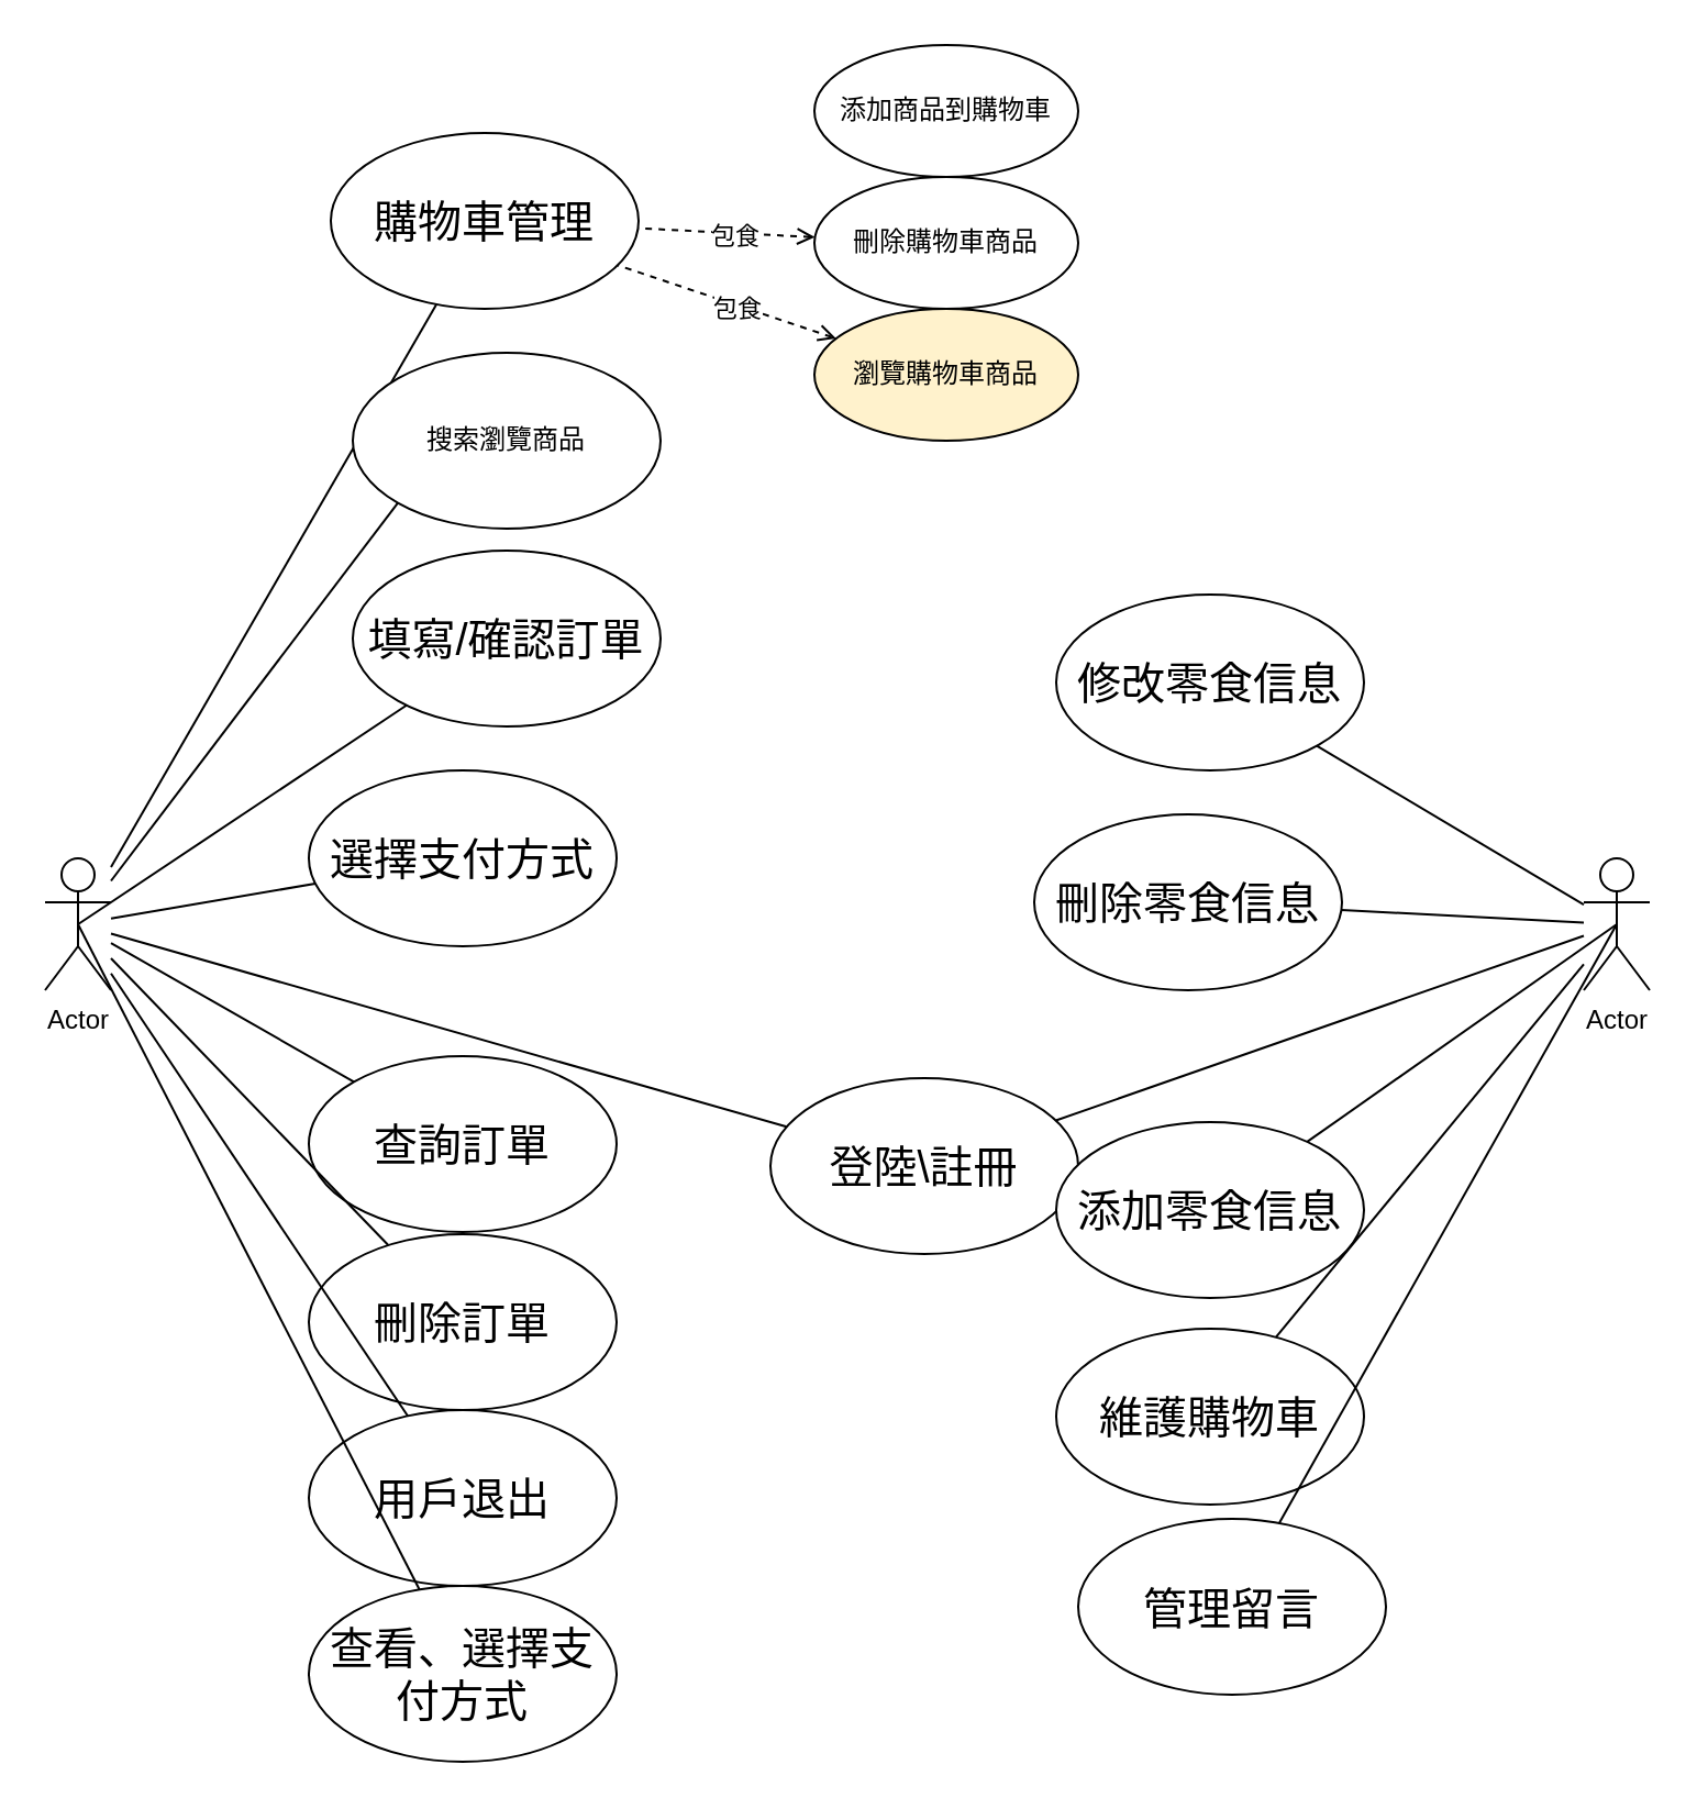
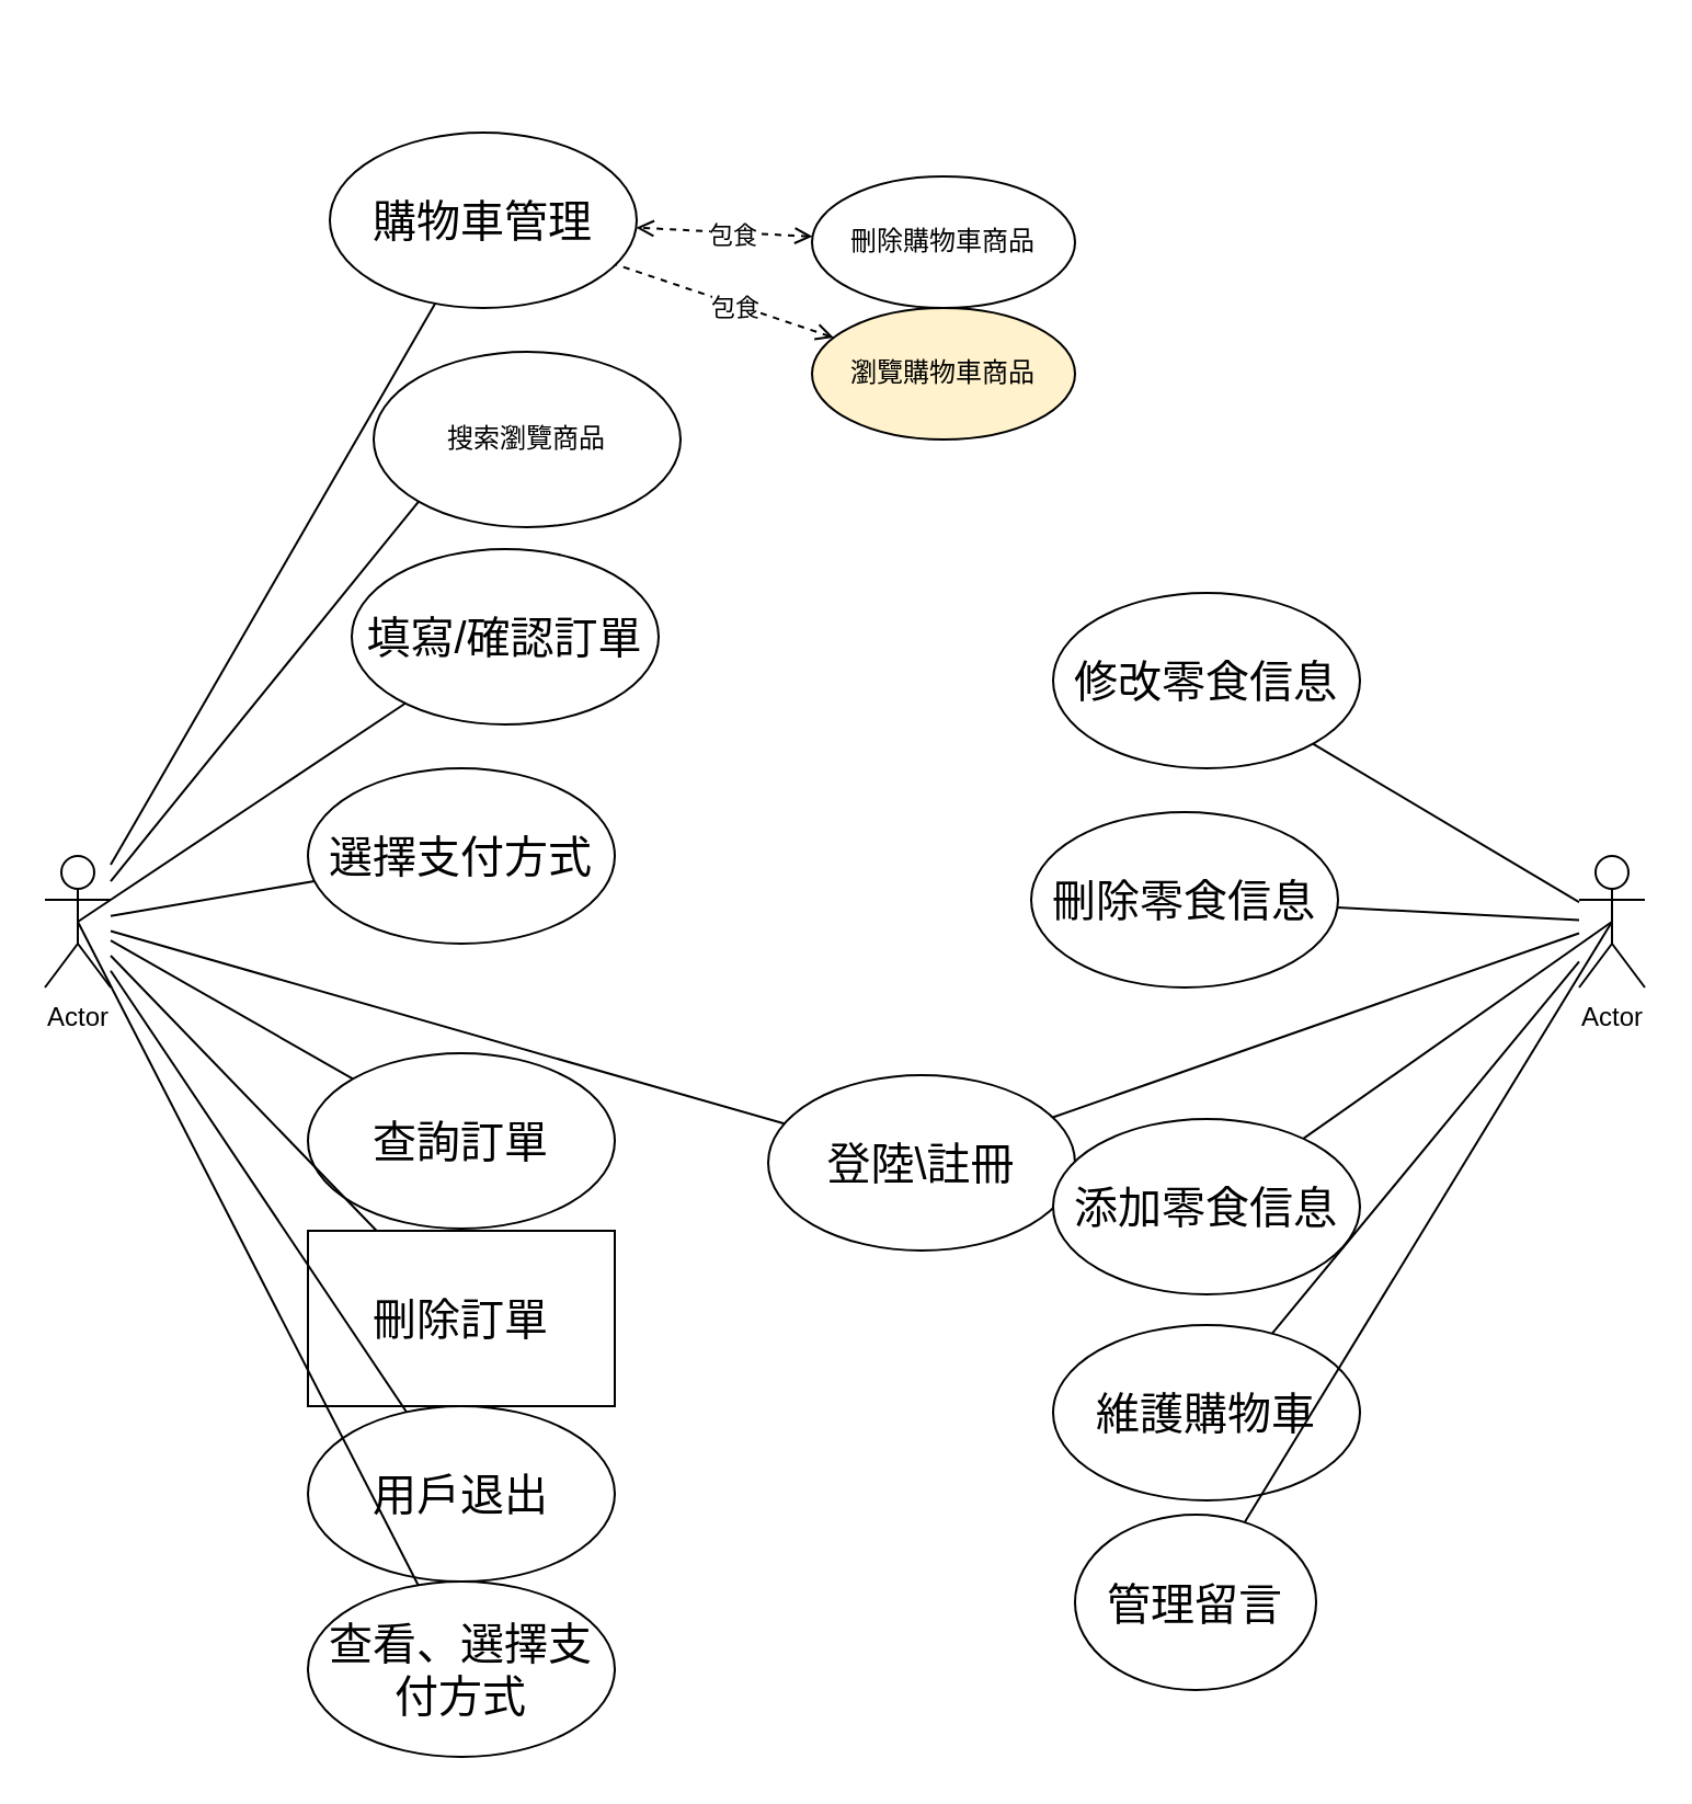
  <mxCell id="0" />
  <mxCell id="1" parent="0" />
  <mxCell id="2" value="Actor" style="shape=umlActor;verticalLabelPosition=bottom;verticalAlign=top;html=1;outlineConnect=0;" vertex="1" parent="1"><mxGeometry x="20" y="390" width="30" height="60" as="geometry" /></mxCell>
  <mxCell id="3" value="Actor" style="shape=umlActor;verticalLabelPosition=bottom;verticalAlign=top;html=1;outlineConnect=0;" vertex="1" parent="1"><mxGeometry x="720" y="390" width="30" height="60" as="geometry" /></mxCell>
  <mxCell id="4" value="" style="endArrow=none;html=1;rounded=0;" edge="1" parent="1" source="2" target="5"><mxGeometry width="50" height="50" relative="1" as="geometry"><mxPoint x="50" y="420" as="sourcePoint" /><mxPoint x="220" y="260" as="targetPoint" /><Array as="points" /></mxGeometry></mxCell>
  <mxCell id="5" value="&lt;font style=&quot;font-size: 20px;&quot;&gt;購物車管理&lt;/font&gt;" style="ellipse;whiteSpace=wrap;html=1;" vertex="1" parent="1"><mxGeometry x="150" y="60" width="140" height="80" as="geometry" /></mxCell>
  <mxCell id="6" value="" style="endArrow=none;html=1;rounded=0;entryX=0;entryY=1;entryDx=0;entryDy=0;" edge="1" parent="1" source="2" target="7"><mxGeometry width="50" height="50" relative="1" as="geometry"><mxPoint x="100" y="470" as="sourcePoint" /><mxPoint x="260" y="420" as="targetPoint" /><Array as="points" /></mxGeometry></mxCell>
- <mxCell id="7" value="搜索瀏覽商品" style="ellipse;whiteSpace=wrap;html=1;" vertex="1" parent="1"><mxGeometry x="160" width="140" height="80" as="geometry" y="160" /></mxCell>
+ <mxCell id="7" value="搜索瀏覽商品" style="ellipse;whiteSpace=wrap;html=1;" vertex="1" parent="1"><mxGeometry x="170" y="160" width="140" height="80" as="geometry" /></mxCell>
  <mxCell id="8" value="" style="endArrow=none;html=1;rounded=0;" edge="1" parent="1" source="2" target="11"><mxGeometry width="50" height="50" relative="1" as="geometry"><mxPoint x="110" y="570" as="sourcePoint" /><mxPoint x="250" y="440" as="targetPoint" /><Array as="points" /></mxGeometry></mxCell>
  <mxCell id="9" value="填寫/確認訂單" style="ellipse;whiteSpace=wrap;html=1;fontSize=20;" vertex="1" parent="1"><mxGeometry x="160" y="250" width="140" height="80" as="geometry" /></mxCell>
  <mxCell id="10" value="" style="endArrow=none;html=1;rounded=0;exitX=0.5;exitY=0.5;exitDx=0;exitDy=0;exitPerimeter=0;" edge="1" parent="1" source="2" target="9"><mxGeometry width="50" height="50" relative="1" as="geometry"><mxPoint x="80" y="670" as="sourcePoint" /><mxPoint x="220" y="540" as="targetPoint" /><Array as="points" /></mxGeometry></mxCell>
  <mxCell id="11" value="&lt;font style=&quot;font-size: 20px;&quot;&gt;登陸\註冊&lt;/font&gt;" style="ellipse;whiteSpace=wrap;html=1;" vertex="1" parent="1"><mxGeometry x="350" y="490" width="140" height="80" as="geometry" /></mxCell>
  <mxCell id="12" value="" style="endArrow=none;html=1;rounded=0;" edge="1" parent="1" source="2" target="13"><mxGeometry width="50" height="50" relative="1" as="geometry"><mxPoint x="90" y="730" as="sourcePoint" /><mxPoint x="230" y="600" as="targetPoint" /><Array as="points" /></mxGeometry></mxCell>
  <mxCell id="13" value="&lt;font style=&quot;font-size: 20px;&quot;&gt;選擇支付方式&lt;/font&gt;" style="ellipse;whiteSpace=wrap;html=1;" vertex="1" parent="1"><mxGeometry x="140" y="350" width="140" height="80" as="geometry" /></mxCell>
  <mxCell id="14" value="" style="endArrow=none;html=1;rounded=0;" edge="1" parent="1" source="2" target="15"><mxGeometry width="50" height="50" relative="1" as="geometry"><mxPoint x="80" y="840" as="sourcePoint" /><mxPoint x="220" y="710" as="targetPoint" /><Array as="points" /></mxGeometry></mxCell>
  <mxCell id="15" value="&lt;font style=&quot;font-size: 20px;&quot;&gt;查詢訂單&lt;/font&gt;" style="ellipse;whiteSpace=wrap;html=1;" vertex="1" parent="1"><mxGeometry x="140" y="480" width="140" height="80" as="geometry" /></mxCell>
  <mxCell id="16" value="" style="endArrow=none;html=1;rounded=0;" edge="1" parent="1" source="11" target="3"><mxGeometry width="50" height="50" relative="1" as="geometry"><mxPoint x="450" y="480" as="sourcePoint" /><mxPoint x="500" y="430" as="targetPoint" /><Array as="points" /></mxGeometry></mxCell>
- <mxCell id="17" value="添加商品到購物車" style="ellipse;whiteSpace=wrap;html=1;" vertex="1" parent="1"><mxGeometry x="370" y="20" width="120" height="60" as="geometry" /></mxCell>
  <mxCell id="18" value="瀏覽購物車商品" style="ellipse;whiteSpace=wrap;html=1;fillColor=#fff2cc;" vertex="1" parent="1"><mxGeometry x="370" y="140" width="120" height="60" as="geometry" /></mxCell>
  <mxCell id="19" value="刪除購物車商品" style="ellipse;whiteSpace=wrap;html=1;" vertex="1" parent="1"><mxGeometry x="370" y="80" width="120" height="60" as="geometry" /></mxCell>
- <mxCell id="20" value="" style="endArrow=none;dashed=1;html=1;rounded=0;startArrow=open;startFill=0;" edge="1" parent="1" source="19" target="5"><mxGeometry width="50" height="50" relative="1" as="geometry"><mxPoint x="400" y="82" as="sourcePoint" /><mxPoint x="240" y="172" as="targetPoint" /></mxGeometry></mxCell>
+ <mxCell id="20" value="" style="endArrow=open;dashed=1;html=1;rounded=0;startArrow=open;startFill=0;" edge="1" parent="1" source="19" target="5"><mxGeometry width="50" height="50" relative="1" as="geometry"><mxPoint x="400" y="82" as="sourcePoint" /><mxPoint x="240" y="172" as="targetPoint" /></mxGeometry></mxCell>
  <mxCell id="21" value="包食" style="edgeLabel;html=1;align=center;verticalAlign=middle;resizable=0;points=[];" vertex="1" connectable="0" parent="20"><mxGeometry x="-0.077" y="1" relative="1" as="geometry"><mxPoint as="offset" /></mxGeometry></mxCell>
  <mxCell id="22" value="" style="endArrow=none;dashed=1;html=1;rounded=0;startArrow=open;startFill=0;" edge="1" parent="1" source="18" target="5"><mxGeometry width="50" height="50" relative="1" as="geometry"><mxPoint x="410" y="92" as="sourcePoint" /><mxPoint x="250" y="182" as="targetPoint" /></mxGeometry></mxCell>
  <mxCell id="23" value="包食" style="edgeLabel;html=1;align=center;verticalAlign=middle;resizable=0;points=[];" vertex="1" connectable="0" parent="22"><mxGeometry x="-0.077" y="1" relative="1" as="geometry"><mxPoint as="offset" /></mxGeometry></mxCell>
  <mxCell id="24" value="" style="endArrow=none;html=1;rounded=0;" edge="1" parent="1" target="25" source="2"><mxGeometry width="50" height="50" relative="1" as="geometry"><mxPoint x="50" y="510" as="sourcePoint" /><mxPoint x="220" y="791" as="targetPoint" /><Array as="points" /></mxGeometry></mxCell>
- <mxCell id="25" value="&lt;font style=&quot;font-size: 20px;&quot;&gt;刪除訂單&lt;/font&gt;" style="ellipse;whiteSpace=wrap;html=1;" vertex="1" parent="1"><mxGeometry x="140" y="561" width="140" height="80" as="geometry" /></mxCell>
+ <mxCell id="25" value="&lt;font style=&quot;font-size: 20px;&quot;&gt;刪除訂單&lt;/font&gt;" style="whiteSpace=wrap;html=1;rounded=0;" vertex="1" parent="1"><mxGeometry x="140" y="561" width="140" height="80" as="geometry" /></mxCell>
  <mxCell id="26" value="" style="endArrow=none;html=1;rounded=0;" edge="1" parent="1" target="27" source="2"><mxGeometry width="50" height="50" relative="1" as="geometry"><mxPoint x="50" y="590" as="sourcePoint" /><mxPoint x="220" y="871" as="targetPoint" /><Array as="points" /></mxGeometry></mxCell>
  <mxCell id="27" value="&lt;span style=&quot;font-size: 20px;&quot;&gt;用戶退出&lt;/span&gt;" style="ellipse;whiteSpace=wrap;html=1;" vertex="1" parent="1"><mxGeometry x="140" y="641" width="140" height="80" as="geometry" /></mxCell>
  <mxCell id="28" value="" style="endArrow=none;html=1;rounded=0;exitX=0.5;exitY=0.5;exitDx=0;exitDy=0;exitPerimeter=0;" edge="1" parent="1" target="29" source="2"><mxGeometry width="50" height="50" relative="1" as="geometry"><mxPoint x="50" y="670" as="sourcePoint" /><mxPoint x="220" y="951" as="targetPoint" /><Array as="points" /></mxGeometry></mxCell>
  <mxCell id="29" value="&lt;span style=&quot;font-size: 20px;&quot;&gt;查看、選擇支付方式&lt;/span&gt;" style="ellipse;whiteSpace=wrap;html=1;" vertex="1" parent="1"><mxGeometry x="140" y="721" width="140" height="80" as="geometry" /></mxCell>
  <mxCell id="30" value="&lt;font style=&quot;font-size: 20px;&quot;&gt;修改零食信息&lt;/font&gt;" style="ellipse;whiteSpace=wrap;html=1;" vertex="1" parent="1"><mxGeometry x="480" y="270" width="140" height="80" as="geometry" /></mxCell>
  <mxCell id="31" value="" style="endArrow=none;html=1;rounded=0;" edge="1" parent="1" source="30" target="3"><mxGeometry width="50" height="50" relative="1" as="geometry"><mxPoint x="580" y="260" as="sourcePoint" /><mxPoint x="790" y="324.118" as="targetPoint" /><Array as="points" /></mxGeometry></mxCell>
  <mxCell id="32" value="&lt;font style=&quot;font-size: 20px;&quot;&gt;刪除零食信息&lt;/font&gt;" style="ellipse;whiteSpace=wrap;html=1;" vertex="1" parent="1"><mxGeometry x="470" y="370" width="140" height="80" as="geometry" /></mxCell>
  <mxCell id="33" value="" style="endArrow=none;html=1;rounded=0;" edge="1" parent="1" source="32" target="3"><mxGeometry width="50" height="50" relative="1" as="geometry"><mxPoint x="570" y="360" as="sourcePoint" /><mxPoint x="710" y="511" as="targetPoint" /><Array as="points" /></mxGeometry></mxCell>
  <mxCell id="34" value="&lt;font style=&quot;font-size: 20px;&quot;&gt;添加零食信息&lt;/font&gt;" style="ellipse;whiteSpace=wrap;html=1;" vertex="1" parent="1"><mxGeometry x="480" y="510" width="140" height="80" as="geometry" /></mxCell>
  <mxCell id="35" value="" style="endArrow=none;html=1;rounded=0;entryX=0.5;entryY=0.5;entryDx=0;entryDy=0;entryPerimeter=0;" edge="1" parent="1" source="34" target="3"><mxGeometry width="50" height="50" relative="1" as="geometry"><mxPoint x="580" y="500" as="sourcePoint" /><mxPoint x="720" y="651" as="targetPoint" /><Array as="points" /></mxGeometry></mxCell>
  <mxCell id="36" value="&lt;font style=&quot;font-size: 20px;&quot;&gt;維護購物車&lt;/font&gt;" style="ellipse;whiteSpace=wrap;html=1;" vertex="1" parent="1"><mxGeometry x="480" y="604" width="140" height="80" as="geometry" /></mxCell>
  <mxCell id="37" value="" style="endArrow=none;html=1;rounded=0;" edge="1" parent="1" source="36" target="3"><mxGeometry width="50" height="50" relative="1" as="geometry"><mxPoint x="580" y="594" as="sourcePoint" /><mxPoint x="720" y="745" as="targetPoint" /><Array as="points" /></mxGeometry></mxCell>
- <mxCell id="38" value="&lt;font style=&quot;font-size: 20px;&quot;&gt;管理留言&lt;/font&gt;" style="ellipse;whiteSpace=wrap;html=1;" vertex="1" parent="1"><mxGeometry x="490" y="690.5" width="140" height="80" as="geometry" /></mxCell>
+ <mxCell id="38" value="&lt;font style=&quot;font-size: 20px;&quot;&gt;管理留言&lt;/font&gt;" style="ellipse;whiteSpace=wrap;html=1;" vertex="1" parent="1"><mxGeometry x="490" y="690.5" width="110" height="80" as="geometry" /></mxCell>
  <mxCell id="39" value="" style="endArrow=none;html=1;rounded=0;entryX=0.5;entryY=0.5;entryDx=0;entryDy=0;entryPerimeter=0;" edge="1" parent="1" source="38" target="3"><mxGeometry width="50" height="50" relative="1" as="geometry"><mxPoint x="590" y="680.5" as="sourcePoint" /><mxPoint x="730" y="831.5" as="targetPoint" /><Array as="points" /></mxGeometry></mxCell>
